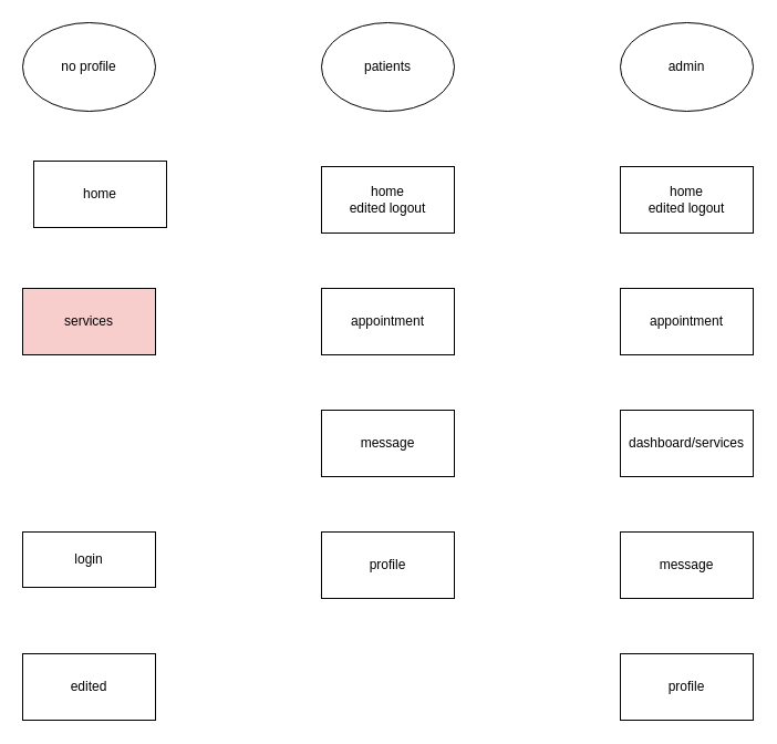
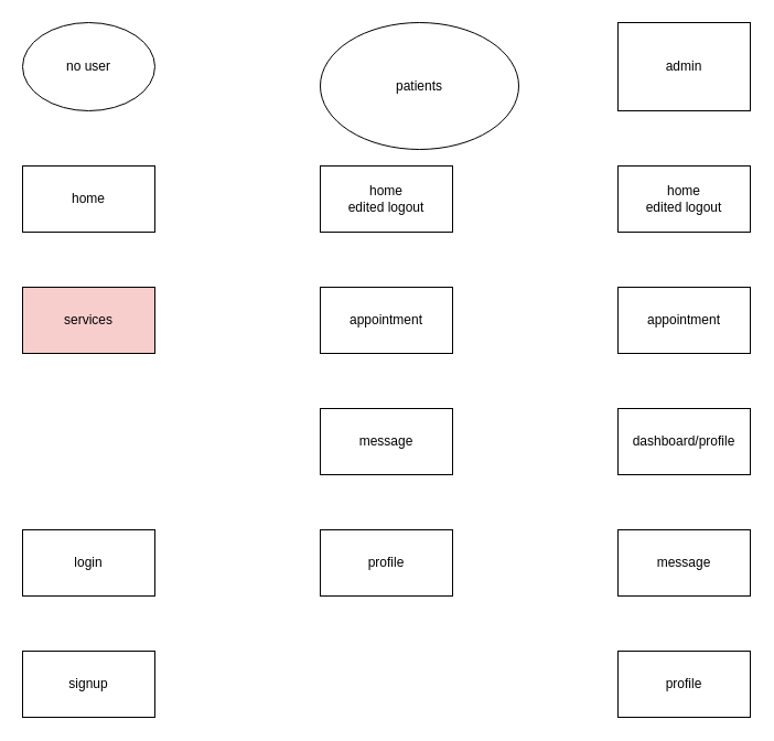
  <mxCell id="0" />
  <mxCell id="1" parent="0" />
- <mxCell id="2" value="no profile" style="ellipse;whiteSpace=wrap;html=1;" vertex="1" parent="1"><mxGeometry x="20" y="20" width="120" height="80" as="geometry" /></mxCell>
- <mxCell id="3" value="home" style="rounded=0;whiteSpace=wrap;html=1;" vertex="1" parent="1"><mxGeometry x="30" y="145" width="120" height="60" as="geometry" /></mxCell>
+ <mxCell id="2" value="no user" style="ellipse;whiteSpace=wrap;html=1;" vertex="1" parent="1"><mxGeometry x="20" y="20" width="120" height="80" as="geometry" /></mxCell>
+ <mxCell id="3" value="home" style="rounded=0;whiteSpace=wrap;html=1;" vertex="1" parent="1"><mxGeometry x="20" y="150" width="120" height="60" as="geometry" /></mxCell>
  <mxCell id="4" value="home&lt;br&gt;edited logout" style="rounded=0;whiteSpace=wrap;html=1;" vertex="1" parent="1"><mxGeometry x="290" y="150" width="120" height="60" as="geometry" /></mxCell>
  <mxCell id="5" value="services" style="rounded=0;whiteSpace=wrap;html=1;fillColor=#f8cecc;" vertex="1" parent="1"><mxGeometry x="20" y="260" width="120" height="60" as="geometry" /></mxCell>
- <mxCell id="6" value="login" style="rounded=0;whiteSpace=wrap;html=1;" vertex="1" parent="1"><mxGeometry x="20" y="480" width="120" height="50" as="geometry" /></mxCell>
- <mxCell id="7" value="edited" style="rounded=0;whiteSpace=wrap;html=1;" vertex="1" parent="1"><mxGeometry x="20" y="590" width="120" height="60" as="geometry" /></mxCell>
- <mxCell id="8" value="patients" style="ellipse;whiteSpace=wrap;html=1;" vertex="1" parent="1"><mxGeometry x="290" y="20" width="120" height="80" as="geometry" /></mxCell>
+ <mxCell id="6" value="login" style="rounded=0;whiteSpace=wrap;html=1;" vertex="1" parent="1"><mxGeometry x="20" y="480" width="120" height="60" as="geometry" /></mxCell>
+ <mxCell id="7" value="signup" style="rounded=0;whiteSpace=wrap;html=1;" vertex="1" parent="1"><mxGeometry x="20" y="590" width="120" height="60" as="geometry" /></mxCell>
+ <mxCell id="8" value="patients" style="ellipse;whiteSpace=wrap;html=1;" vertex="1" parent="1"><mxGeometry x="290" y="20" width="180" height="115" as="geometry" /></mxCell>
  <mxCell id="9" value="home&lt;br&gt;edited logout" style="rounded=0;whiteSpace=wrap;html=1;" vertex="1" parent="1"><mxGeometry x="560" y="150" width="120" height="60" as="geometry" /></mxCell>
- <mxCell id="10" value="admin" style="ellipse;whiteSpace=wrap;html=1;" vertex="1" parent="1"><mxGeometry x="560" y="20" width="120" height="80" as="geometry" /></mxCell>
+ <mxCell id="10" value="admin" style="whiteSpace=wrap;html=1;rounded=0;" vertex="1" parent="1"><mxGeometry x="560" y="20" width="120" height="80" as="geometry" /></mxCell>
  <mxCell id="11" value="appointment" style="rounded=0;whiteSpace=wrap;html=1;" vertex="1" parent="1"><mxGeometry x="560" y="260" width="120" height="60" as="geometry" /></mxCell>
- <mxCell id="12" value="dashboard/services" style="rounded=0;whiteSpace=wrap;html=1;" vertex="1" parent="1"><mxGeometry x="560" y="370" width="120" height="60" as="geometry" /></mxCell>
+ <mxCell id="12" value="dashboard/profile" style="rounded=0;whiteSpace=wrap;html=1;" vertex="1" parent="1"><mxGeometry x="560" y="370" width="120" height="60" as="geometry" /></mxCell>
  <mxCell id="13" value="message" style="rounded=0;whiteSpace=wrap;html=1;" vertex="1" parent="1"><mxGeometry x="290" y="370" width="120" height="60" as="geometry" /></mxCell>
  <mxCell id="14" value="profile" style="rounded=0;whiteSpace=wrap;html=1;" vertex="1" parent="1"><mxGeometry x="290" y="480" width="120" height="60" as="geometry" /></mxCell>
  <mxCell id="15" value="message" style="rounded=0;whiteSpace=wrap;html=1;" vertex="1" parent="1"><mxGeometry x="560" y="480" width="120" height="60" as="geometry" /></mxCell>
  <mxCell id="16" value="profile" style="rounded=0;whiteSpace=wrap;html=1;" vertex="1" parent="1"><mxGeometry x="560" y="590" width="120" height="60" as="geometry" /></mxCell>
  <mxCell id="17" value="appointment" style="rounded=0;whiteSpace=wrap;html=1;" vertex="1" parent="1"><mxGeometry x="290" y="260" width="120" height="60" as="geometry" /></mxCell>
